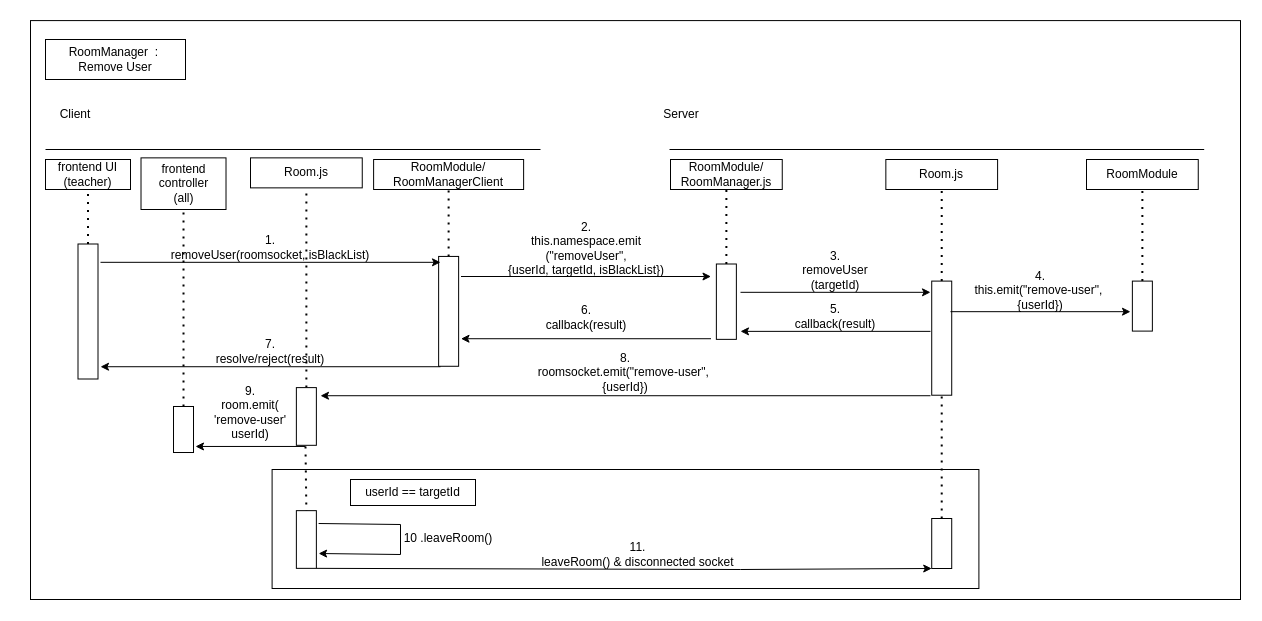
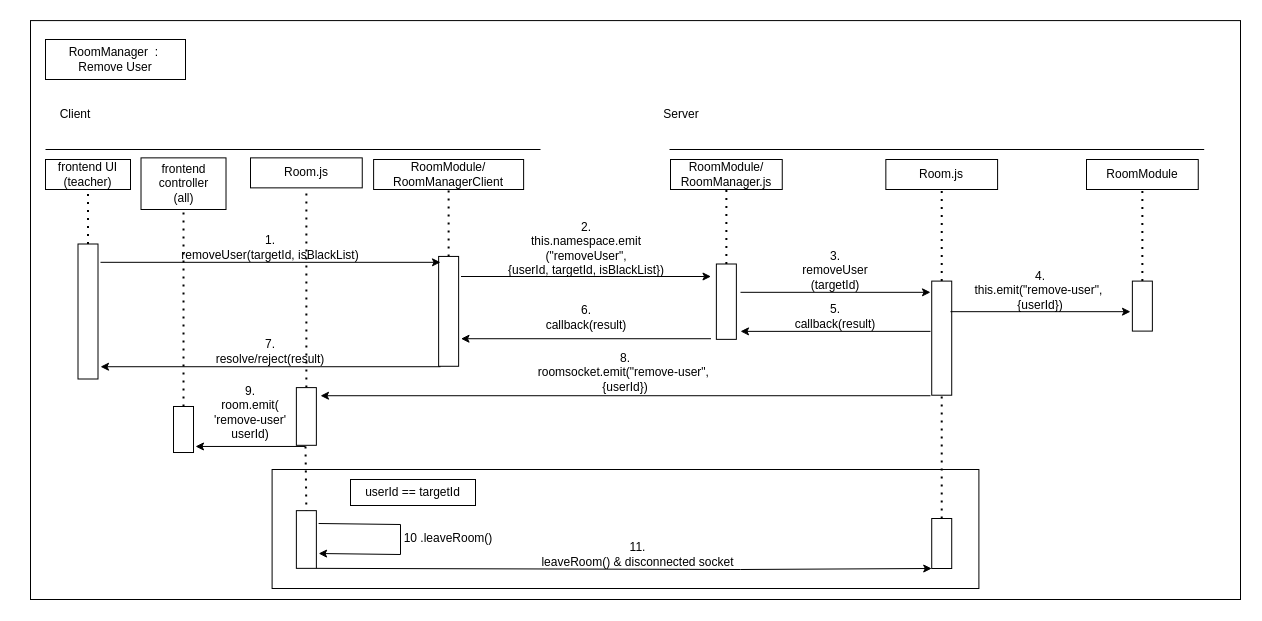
  <mxCell id="0" />
  <mxCell id="1" parent="0" />
  <mxCell id="2" value="" style="rounded=0;whiteSpace=wrap;html=1;" parent="1" vertex="1"><mxGeometry x="30" y="20.09" width="1210" height="578.91" as="geometry" /></mxCell>
  <mxCell id="3" value="" style="endArrow=none;dashed=1;html=1;dashPattern=1 3;strokeWidth=2;rounded=0;entryX=0.5;entryY=1;entryDx=0;entryDy=0;startArrow=none;" parent="1" source="13" target="12" edge="1"><mxGeometry width="50" height="50" relative="1" as="geometry"><mxPoint x="261.81" y="609" as="sourcePoint" /><mxPoint x="261.81" y="239" as="targetPoint" /></mxGeometry></mxCell>
  <mxCell id="4" value="" style="rounded=0;whiteSpace=wrap;html=1;" parent="1" vertex="1"><mxGeometry x="45" y="39" width="140" height="40" as="geometry" /></mxCell>
  <mxCell id="5" value="RoomModule/&lt;br&gt;RoomManager.js" style="rounded=0;whiteSpace=wrap;html=1;" parent="1" vertex="1"><mxGeometry x="670" y="159" width="111.75" height="30" as="geometry" /></mxCell>
  <mxCell id="6" value="" style="endArrow=none;dashed=1;html=1;dashPattern=1 3;strokeWidth=2;rounded=0;entryX=0.5;entryY=1;entryDx=0;entryDy=0;startArrow=none;" parent="1" source="14" target="5" edge="1"><mxGeometry width="50" height="50" relative="1" as="geometry"><mxPoint x="702.25" y="659" as="sourcePoint" /><mxPoint x="848.5" y="249" as="targetPoint" /></mxGeometry></mxCell>
  <mxCell id="7" value="" style="endArrow=none;html=1;rounded=0;" parent="1" edge="1"><mxGeometry width="50" height="50" relative="1" as="geometry"><mxPoint x="45" y="149" as="sourcePoint" /><mxPoint x="540" y="149" as="targetPoint" /></mxGeometry></mxCell>
  <mxCell id="8" value="" style="endArrow=none;html=1;rounded=0;" parent="1" edge="1"><mxGeometry width="50" height="50" relative="1" as="geometry"><mxPoint x="669" y="149" as="sourcePoint" /><mxPoint x="1203.69" y="149" as="targetPoint" /></mxGeometry></mxCell>
  <mxCell id="9" value="Client" style="text;strokeColor=none;align=center;fillColor=none;html=1;verticalAlign=middle;whiteSpace=wrap;rounded=0;" parent="1" vertex="1"><mxGeometry x="45" y="99" width="60" height="30" as="geometry" /></mxCell>
  <mxCell id="10" value="Server" style="text;strokeColor=none;align=center;fillColor=none;html=1;verticalAlign=middle;whiteSpace=wrap;rounded=0;" parent="1" vertex="1"><mxGeometry x="650.5" y="99" width="60" height="30" as="geometry" /></mxCell>
  <mxCell id="11" value="RoomManager&amp;nbsp;&amp;nbsp;:&amp;nbsp;&lt;br&gt;Remove User" style="text;strokeColor=none;align=center;fillColor=none;html=1;verticalAlign=middle;whiteSpace=wrap;rounded=0;" parent="1" vertex="1"><mxGeometry x="50" y="44" width="130" height="30" as="geometry" /></mxCell>
  <mxCell id="12" value="RoomModule/&lt;br&gt;RoomManagerClient" style="rounded=0;whiteSpace=wrap;html=1;" parent="1" vertex="1"><mxGeometry x="373.11" y="159" width="150.01" height="30" as="geometry" /></mxCell>
  <mxCell id="13" value="" style="rounded=0;whiteSpace=wrap;html=1;rotation=90;" parent="1" vertex="1"><mxGeometry x="393.2" y="300.86" width="109.85" height="20" as="geometry" /></mxCell>
  <mxCell id="14" value="" style="rounded=0;whiteSpace=wrap;html=1;rotation=90;spacing=4;" parent="1" vertex="1"><mxGeometry x="688.19" y="291.18" width="75.36" height="20" as="geometry" /></mxCell>
  <mxCell id="15" value="" style="endArrow=classic;html=1;rounded=0;entryX=1;entryY=1;entryDx=0;entryDy=0;exitX=0;exitY=1;exitDx=0;exitDy=0;" parent="1" source="16" target="16" edge="1"><mxGeometry width="50" height="50" relative="1" as="geometry"><mxPoint x="51.04" y="255.84" as="sourcePoint" /><mxPoint x="490" y="300" as="targetPoint" /></mxGeometry></mxCell>
- <mxCell id="16" value="1. &lt;br&gt;removeUser(roomsocket, isBlackList)" style="text;strokeColor=none;align=center;fillColor=none;html=1;verticalAlign=middle;whiteSpace=wrap;rounded=0;" parent="1" vertex="1"><mxGeometry x="100" y="231.82" width="340" height="30" as="geometry" /></mxCell>
+ <mxCell id="16" value="1. &lt;br&gt;removeUser(targetId, isBlackList)" style="text;strokeColor=none;align=center;fillColor=none;html=1;verticalAlign=middle;whiteSpace=wrap;rounded=0;" parent="1" vertex="1"><mxGeometry x="100" y="231.82" width="340" height="30" as="geometry" /></mxCell>
  <mxCell id="17" value="frontend UI&lt;br&gt;(teacher)" style="rounded=0;whiteSpace=wrap;html=1;" parent="1" vertex="1"><mxGeometry x="45" y="159" width="85" height="30" as="geometry" /></mxCell>
  <mxCell id="18" value="" style="rounded=0;whiteSpace=wrap;html=1;rotation=90;spacing=4;" parent="1" vertex="1"><mxGeometry x="20" y="301" width="135" height="20" as="geometry" /></mxCell>
  <mxCell id="19" value="" style="endArrow=none;dashed=1;html=1;dashPattern=1 3;strokeWidth=2;rounded=0;entryX=0.5;entryY=1;entryDx=0;entryDy=0;exitX=0;exitY=0.5;exitDx=0;exitDy=0;" parent="1" source="18" target="17" edge="1"><mxGeometry width="50" height="50" relative="1" as="geometry"><mxPoint x="440" y="319" as="sourcePoint" /><mxPoint x="490" y="269" as="targetPoint" /></mxGeometry></mxCell>
  <mxCell id="20" value="2.&lt;br&gt;this.namespace.emit&lt;br&gt;(&quot;removeUser&lt;span style=&quot;background-color: initial;&quot;&gt;&quot;,&lt;/span&gt;&lt;br&gt;{userId, targetId, isBlackList})" style="text;strokeColor=none;align=center;fillColor=none;html=1;verticalAlign=middle;whiteSpace=wrap;rounded=0;" parent="1" vertex="1"><mxGeometry x="460.5" y="219" width="250" height="57" as="geometry" /></mxCell>
  <mxCell id="21" value="" style="endArrow=classic;html=1;rounded=0;exitX=0;exitY=1;exitDx=0;exitDy=0;entryX=1;entryY=1;entryDx=0;entryDy=0;" parent="1" source="20" target="20" edge="1"><mxGeometry width="50" height="50" relative="1" as="geometry"><mxPoint x="540" y="309" as="sourcePoint" /><mxPoint x="590" y="259" as="targetPoint" /></mxGeometry></mxCell>
  <mxCell id="22" value="Room.js" style="rounded=0;whiteSpace=wrap;html=1;" parent="1" vertex="1"><mxGeometry x="885.35" y="159" width="111.75" height="30" as="geometry" /></mxCell>
  <mxCell id="23" value="" style="endArrow=none;dashed=1;html=1;dashPattern=1 3;strokeWidth=2;rounded=0;entryX=0.5;entryY=1;entryDx=0;entryDy=0;startArrow=none;" parent="1" source="24" target="22" edge="1"><mxGeometry width="50" height="50" relative="1" as="geometry"><mxPoint x="832.25" y="659" as="sourcePoint" /><mxPoint x="978.5" y="249" as="targetPoint" /></mxGeometry></mxCell>
  <mxCell id="24" value="" style="rounded=0;whiteSpace=wrap;html=1;rotation=90;spacing=4;" parent="1" vertex="1"><mxGeometry x="884.16" y="327.66" width="114.12" height="20" as="geometry" /></mxCell>
  <mxCell id="25" value="" style="endArrow=classic;html=1;rounded=0;entryX=1;entryY=1;entryDx=0;entryDy=0;exitX=0;exitY=1;exitDx=0;exitDy=0;" parent="1" source="26" target="26" edge="1"><mxGeometry width="50" height="50" relative="1" as="geometry"><mxPoint x="540" y="319" as="sourcePoint" /><mxPoint x="590" y="269" as="targetPoint" /></mxGeometry></mxCell>
  <mxCell id="26" value="3.&lt;br&gt;removeUser&lt;br&gt;(targetId)" style="text;strokeColor=none;align=center;fillColor=none;html=1;verticalAlign=middle;whiteSpace=wrap;rounded=0;" parent="1" vertex="1"><mxGeometry x="740" y="249" width="190" height="42.82" as="geometry" /></mxCell>
  <mxCell id="27" value="" style="endArrow=classic;html=1;rounded=0;exitX=1;exitY=1;exitDx=0;exitDy=0;entryX=0;entryY=1;entryDx=0;entryDy=0;" parent="1" source="28" target="28" edge="1"><mxGeometry width="50" height="50" relative="1" as="geometry"><mxPoint x="540" y="309" as="sourcePoint" /><mxPoint x="590" y="259" as="targetPoint" /></mxGeometry></mxCell>
  <mxCell id="28" value="5.&lt;br&gt;callback(result)" style="text;strokeColor=none;align=center;fillColor=none;html=1;verticalAlign=middle;whiteSpace=wrap;rounded=0;" parent="1" vertex="1"><mxGeometry x="740" y="300.86" width="190" height="30" as="geometry" /></mxCell>
  <mxCell id="29" value="" style="endArrow=classic;html=1;rounded=0;exitX=1;exitY=1;exitDx=0;exitDy=0;entryX=0;entryY=1;entryDx=0;entryDy=0;" parent="1" source="30" target="30" edge="1"><mxGeometry width="50" height="50" relative="1" as="geometry"><mxPoint x="540" y="319" as="sourcePoint" /><mxPoint x="590" y="269" as="targetPoint" /></mxGeometry></mxCell>
  <mxCell id="30" value="&lt;br&gt;6.&lt;br&gt;callback(result)" style="text;strokeColor=none;align=center;fillColor=none;html=1;verticalAlign=middle;whiteSpace=wrap;rounded=0;" parent="1" vertex="1"><mxGeometry x="460.5" y="281.23" width="250" height="57" as="geometry" /></mxCell>
  <mxCell id="31" value="7.&lt;br&gt;resolve/reject(result)" style="text;strokeColor=none;align=center;fillColor=none;html=1;verticalAlign=middle;whiteSpace=wrap;rounded=0;" parent="1" vertex="1"><mxGeometry x="100" y="336.23" width="340" height="30" as="geometry" /></mxCell>
  <mxCell id="32" value="" style="endArrow=classic;html=1;rounded=0;exitX=1;exitY=1;exitDx=0;exitDy=0;entryX=0;entryY=1;entryDx=0;entryDy=0;" parent="1" source="31" target="31" edge="1"><mxGeometry width="50" height="50" relative="1" as="geometry"><mxPoint x="440" y="309" as="sourcePoint" /><mxPoint x="490" y="259" as="targetPoint" /></mxGeometry></mxCell>
  <mxCell id="33" value="RoomModule" style="rounded=0;whiteSpace=wrap;html=1;" parent="1" vertex="1"><mxGeometry x="1086" y="159" width="111.75" height="30" as="geometry" /></mxCell>
  <mxCell id="34" value="" style="endArrow=none;dashed=1;html=1;dashPattern=1 3;strokeWidth=2;rounded=0;entryX=0.5;entryY=1;entryDx=0;entryDy=0;startArrow=none;" parent="1" source="35" target="33" edge="1"><mxGeometry width="50" height="50" relative="1" as="geometry"><mxPoint x="1032.9" y="659" as="sourcePoint" /><mxPoint x="1179.15" y="249" as="targetPoint" /></mxGeometry></mxCell>
  <mxCell id="35" value="" style="rounded=0;whiteSpace=wrap;html=1;rotation=90;spacing=4;" parent="1" vertex="1"><mxGeometry x="1116.87" y="295.6" width="50" height="20" as="geometry" /></mxCell>
  <mxCell id="36" value="4.&lt;br&gt;this.emit(&quot;remove-user&quot;,&amp;nbsp;&lt;br&gt;{userId})" style="text;strokeColor=none;align=center;fillColor=none;html=1;verticalAlign=middle;whiteSpace=wrap;rounded=0;" parent="1" vertex="1"><mxGeometry x="950" y="269" width="180" height="42.18" as="geometry" /></mxCell>
  <mxCell id="37" value="" style="endArrow=classic;html=1;rounded=0;exitX=0;exitY=1;exitDx=0;exitDy=0;entryX=1;entryY=1;entryDx=0;entryDy=0;" parent="1" source="36" target="36" edge="1"><mxGeometry width="50" height="50" relative="1" as="geometry"><mxPoint x="540" y="299" as="sourcePoint" /><mxPoint x="590" y="249" as="targetPoint" /></mxGeometry></mxCell>
  <mxCell id="38" value="Room.js" style="rounded=0;whiteSpace=wrap;html=1;" parent="1" vertex="1"><mxGeometry x="250" y="157.37" width="111.75" height="30" as="geometry" /></mxCell>
  <mxCell id="39" value="" style="endArrow=none;dashed=1;html=1;dashPattern=1 3;strokeWidth=2;rounded=0;entryX=0.5;entryY=1;entryDx=0;entryDy=0;startArrow=none;" parent="1" source="40" target="38" edge="1"><mxGeometry width="50" height="50" relative="1" as="geometry"><mxPoint x="196.9" y="657.37" as="sourcePoint" /><mxPoint x="343.15" y="247.37" as="targetPoint" /></mxGeometry></mxCell>
  <mxCell id="40" value="" style="rounded=0;whiteSpace=wrap;html=1;rotation=90;spacing=4;" parent="1" vertex="1"><mxGeometry x="277.02" y="405.96" width="57.7" height="20" as="geometry" /></mxCell>
  <mxCell id="41" value="8.&lt;br&gt;roomsocket.emit(&quot;remove-user&quot;,&amp;nbsp;&lt;br&gt;{userId})" style="text;strokeColor=none;align=center;fillColor=none;html=1;verticalAlign=middle;whiteSpace=wrap;rounded=0;" parent="1" vertex="1"><mxGeometry x="320" y="349" width="610" height="46.23" as="geometry" /></mxCell>
  <mxCell id="42" value="" style="endArrow=classic;html=1;rounded=0;exitX=1;exitY=1;exitDx=0;exitDy=0;entryX=0;entryY=1;entryDx=0;entryDy=0;" parent="1" source="41" target="41" edge="1"><mxGeometry width="50" height="50" relative="1" as="geometry"><mxPoint x="540" y="299" as="sourcePoint" /><mxPoint x="590" y="249" as="targetPoint" /></mxGeometry></mxCell>
  <mxCell id="43" value="frontend controller&lt;br&gt;(all)" style="rounded=0;whiteSpace=wrap;html=1;" parent="1" vertex="1"><mxGeometry x="140.51" y="157.37" width="85" height="51.63" as="geometry" /></mxCell>
  <mxCell id="44" value="" style="rounded=0;whiteSpace=wrap;html=1;rotation=90;spacing=4;" parent="1" vertex="1"><mxGeometry x="160" y="419" width="46.02" height="20" as="geometry" /></mxCell>
  <mxCell id="45" value="" style="endArrow=none;dashed=1;html=1;dashPattern=1 3;strokeWidth=2;rounded=0;entryX=0.5;entryY=1;entryDx=0;entryDy=0;exitX=0;exitY=0.5;exitDx=0;exitDy=0;" parent="1" source="44" target="43" edge="1"><mxGeometry width="50" height="50" relative="1" as="geometry"><mxPoint x="590" y="309" as="sourcePoint" /><mxPoint x="640" y="259" as="targetPoint" /></mxGeometry></mxCell>
  <mxCell id="46" value="" style="endArrow=classic;html=1;rounded=0;exitX=1;exitY=1;exitDx=0;exitDy=0;entryX=0;entryY=1;entryDx=0;entryDy=0;" parent="1" source="47" target="47" edge="1"><mxGeometry width="50" height="50" relative="1" as="geometry"><mxPoint x="590" y="309" as="sourcePoint" /><mxPoint x="640" y="259" as="targetPoint" /></mxGeometry></mxCell>
  <mxCell id="47" value="9.&lt;br&gt;room.emit(&lt;br&gt;'remove-user'&lt;br&gt;userId)" style="text;strokeColor=none;align=center;fillColor=none;html=1;verticalAlign=middle;whiteSpace=wrap;rounded=0;" parent="1" vertex="1"><mxGeometry x="195" y="379" width="110" height="66.96" as="geometry" /></mxCell>
  <mxCell id="48" value="" style="rounded=0;whiteSpace=wrap;html=1;" parent="1" vertex="1"><mxGeometry x="271.6" y="469" width="706.8" height="119" as="geometry" /></mxCell>
  <mxCell id="49" value="" style="endArrow=classic;html=1;rounded=0;exitX=0;exitY=0;exitDx=0;exitDy=0;entryX=0;entryY=1;entryDx=0;entryDy=0;" parent="1" source="50" target="50" edge="1"><mxGeometry width="50" height="50" relative="1" as="geometry"><mxPoint x="670" y="399" as="sourcePoint" /><mxPoint x="720" y="349" as="targetPoint" /><Array as="points"><mxPoint x="400" y="524" /><mxPoint x="400" y="554" /></Array></mxGeometry></mxCell>
  <mxCell id="50" value="10 .leaveRoom()" style="text;strokeColor=none;align=center;fillColor=none;html=1;verticalAlign=middle;whiteSpace=wrap;rounded=0;" parent="1" vertex="1"><mxGeometry x="318.11" y="523" width="260" height="30" as="geometry" /></mxCell>
  <mxCell id="51" value="" style="rounded=0;whiteSpace=wrap;html=1;rotation=90;spacing=4;" parent="1" vertex="1"><mxGeometry x="277.02" y="529" width="57.7" height="20" as="geometry" /></mxCell>
  <mxCell id="52" value="" style="rounded=0;whiteSpace=wrap;html=1;rotation=90;spacing=4;" parent="1" vertex="1"><mxGeometry x="916.22" y="533" width="50" height="20" as="geometry" /></mxCell>
  <mxCell id="53" value="" style="endArrow=classic;html=1;rounded=0;exitX=1;exitY=1;exitDx=0;exitDy=0;entryX=1;entryY=1;entryDx=0;entryDy=0;startArrow=none;" parent="1" source="57" target="52" edge="1"><mxGeometry width="50" height="50" relative="1" as="geometry"><mxPoint x="670" y="389" as="sourcePoint" /><mxPoint x="720" y="339" as="targetPoint" /></mxGeometry></mxCell>
  <mxCell id="54" value="" style="endArrow=none;dashed=1;html=1;dashPattern=1 3;strokeWidth=2;rounded=0;entryX=1;entryY=0.5;entryDx=0;entryDy=0;exitX=0;exitY=0.5;exitDx=0;exitDy=0;" parent="1" source="52" target="24" edge="1"><mxGeometry width="50" height="50" relative="1" as="geometry"><mxPoint x="670" y="359" as="sourcePoint" /><mxPoint x="720" y="309" as="targetPoint" /></mxGeometry></mxCell>
  <mxCell id="55" value="" style="endArrow=none;dashed=1;html=1;dashPattern=1 3;strokeWidth=2;rounded=0;exitX=1;exitY=1;exitDx=0;exitDy=0;entryX=0;entryY=0.5;entryDx=0;entryDy=0;" parent="1" source="47" target="51" edge="1"><mxGeometry width="50" height="50" relative="1" as="geometry"><mxPoint x="670" y="359" as="sourcePoint" /><mxPoint x="720" y="309" as="targetPoint" /></mxGeometry></mxCell>
  <mxCell id="56" value="" style="endArrow=none;html=1;rounded=0;exitX=1;exitY=0;exitDx=0;exitDy=0;entryX=1;entryY=1;entryDx=0;entryDy=0;" parent="1" source="51" target="57" edge="1"><mxGeometry width="50" height="50" relative="1" as="geometry"><mxPoint x="316" y="568" as="sourcePoint" /><mxPoint x="931" y="564" as="targetPoint" /></mxGeometry></mxCell>
  <mxCell id="57" value="11. &lt;br&gt;leaveRoom() &amp;amp; disconnected socket" style="text;strokeColor=none;align=center;fillColor=none;html=1;verticalAlign=middle;whiteSpace=wrap;rounded=0;" parent="1" vertex="1"><mxGeometry x="535" y="539" width="205" height="30" as="geometry" /></mxCell>
  <mxCell id="58" value="userId == targetId" style="rounded=0;whiteSpace=wrap;html=1;" parent="1" vertex="1"><mxGeometry x="350" y="479" width="125" height="26" as="geometry" /></mxCell>
